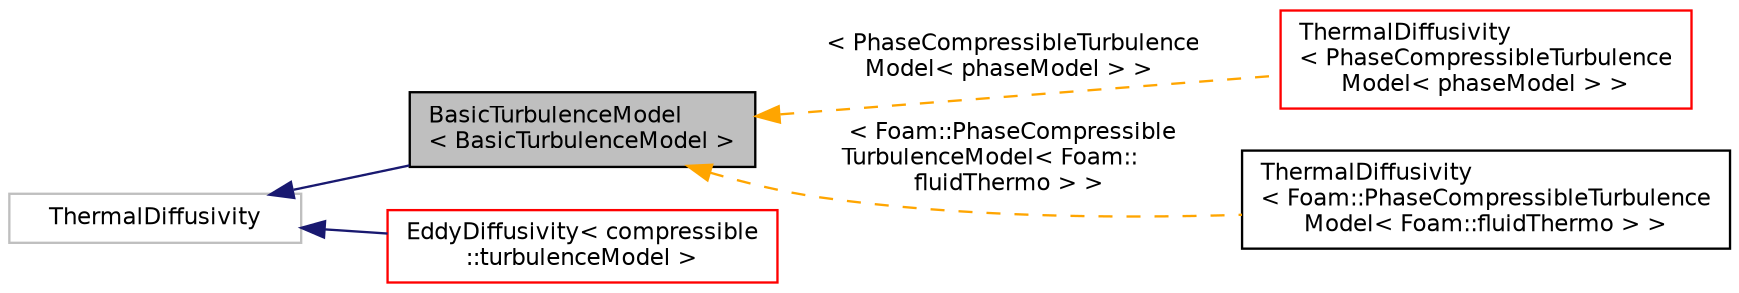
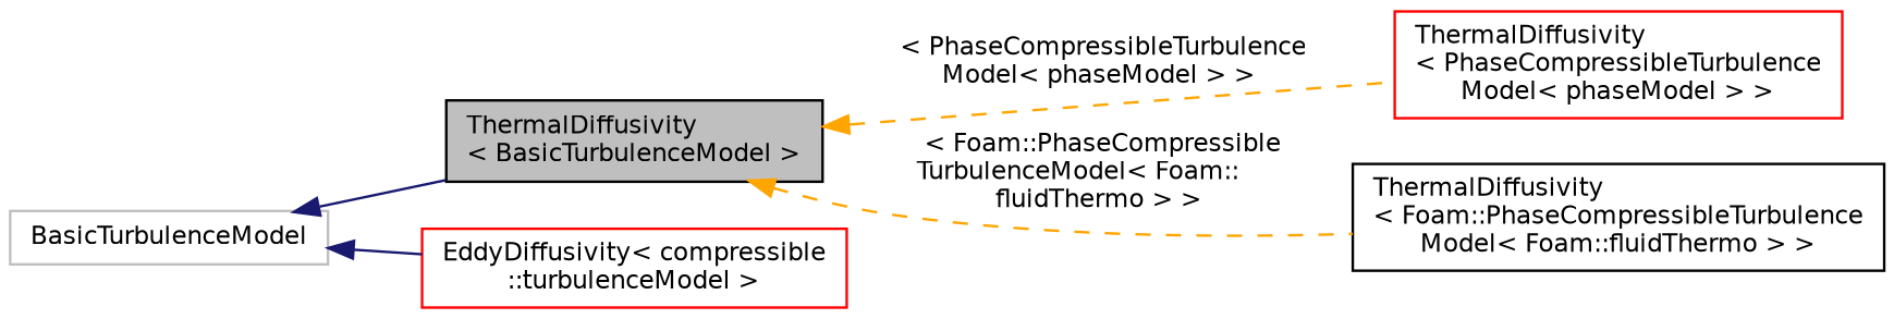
  digraph {
    rankdir=LR
    node [color=black fontname=Helvetica fontsize=10 shape=record]
    edge [color=orange dir=back fontname=Helvetica fontsize=10 labelfontname=Helvetica labelfontsize=10 style=dashed]
-   n1 [fillcolor=grey75 fontcolor=black height=0.2 label="BasicTurbulenceModel\l\< BasicTurbulenceModel \>" style=filled width=0.4]
+   n1 [fillcolor=grey75 fontcolor=black height=0.2 label="ThermalDiffusivity\l\< BasicTurbulenceModel \>" style=filled width=0.4]
    n2 [color=red height=0.2 label="ThermalDiffusivity\l\< PhaseCompressibleTurbulence\lModel\< phaseModel \> \>" width=0.4]
    n3 [height=0.2 label="ThermalDiffusivity\l\< Foam::PhaseCompressibleTurbulence\lModel\< Foam::fluidThermo \> \>" width=0.4]
    n4 [color=red height=0.2 label="EddyDiffusivity\< compressible\l::turbulenceModel \>" width=0.4]
-   n5 [color=grey75 height=0.2 label=ThermalDiffusivity width=0.4]
+   n5 [color=grey75 height=0.2 label=BasicTurbulenceModel width=0.4]
    n1 -> n2 [label=" \< PhaseCompressibleTurbulence\lModel\< phaseModel \> \>"]
    n1 -> n3 [label=" \< Foam::PhaseCompressible\lTurbulenceModel\< Foam::\lfluidThermo \> \>"]
    n5 -> n1 [color=midnightblue style=solid]
    n5 -> n4 [color=midnightblue style=solid]
  }
